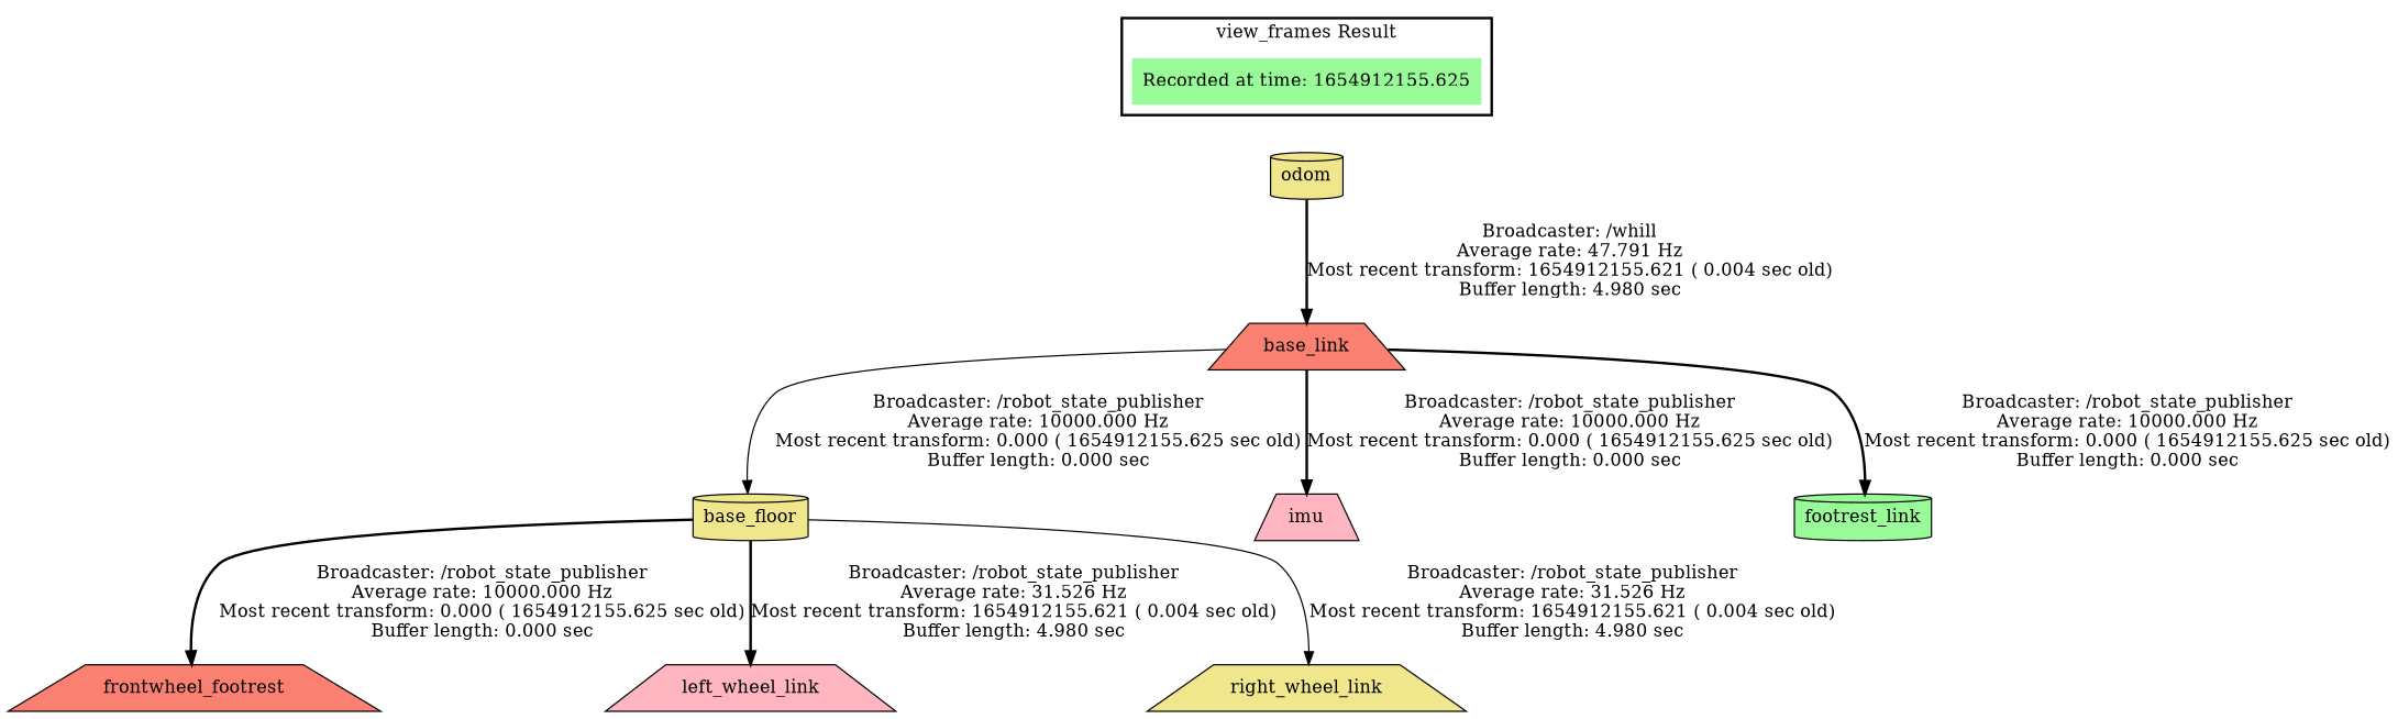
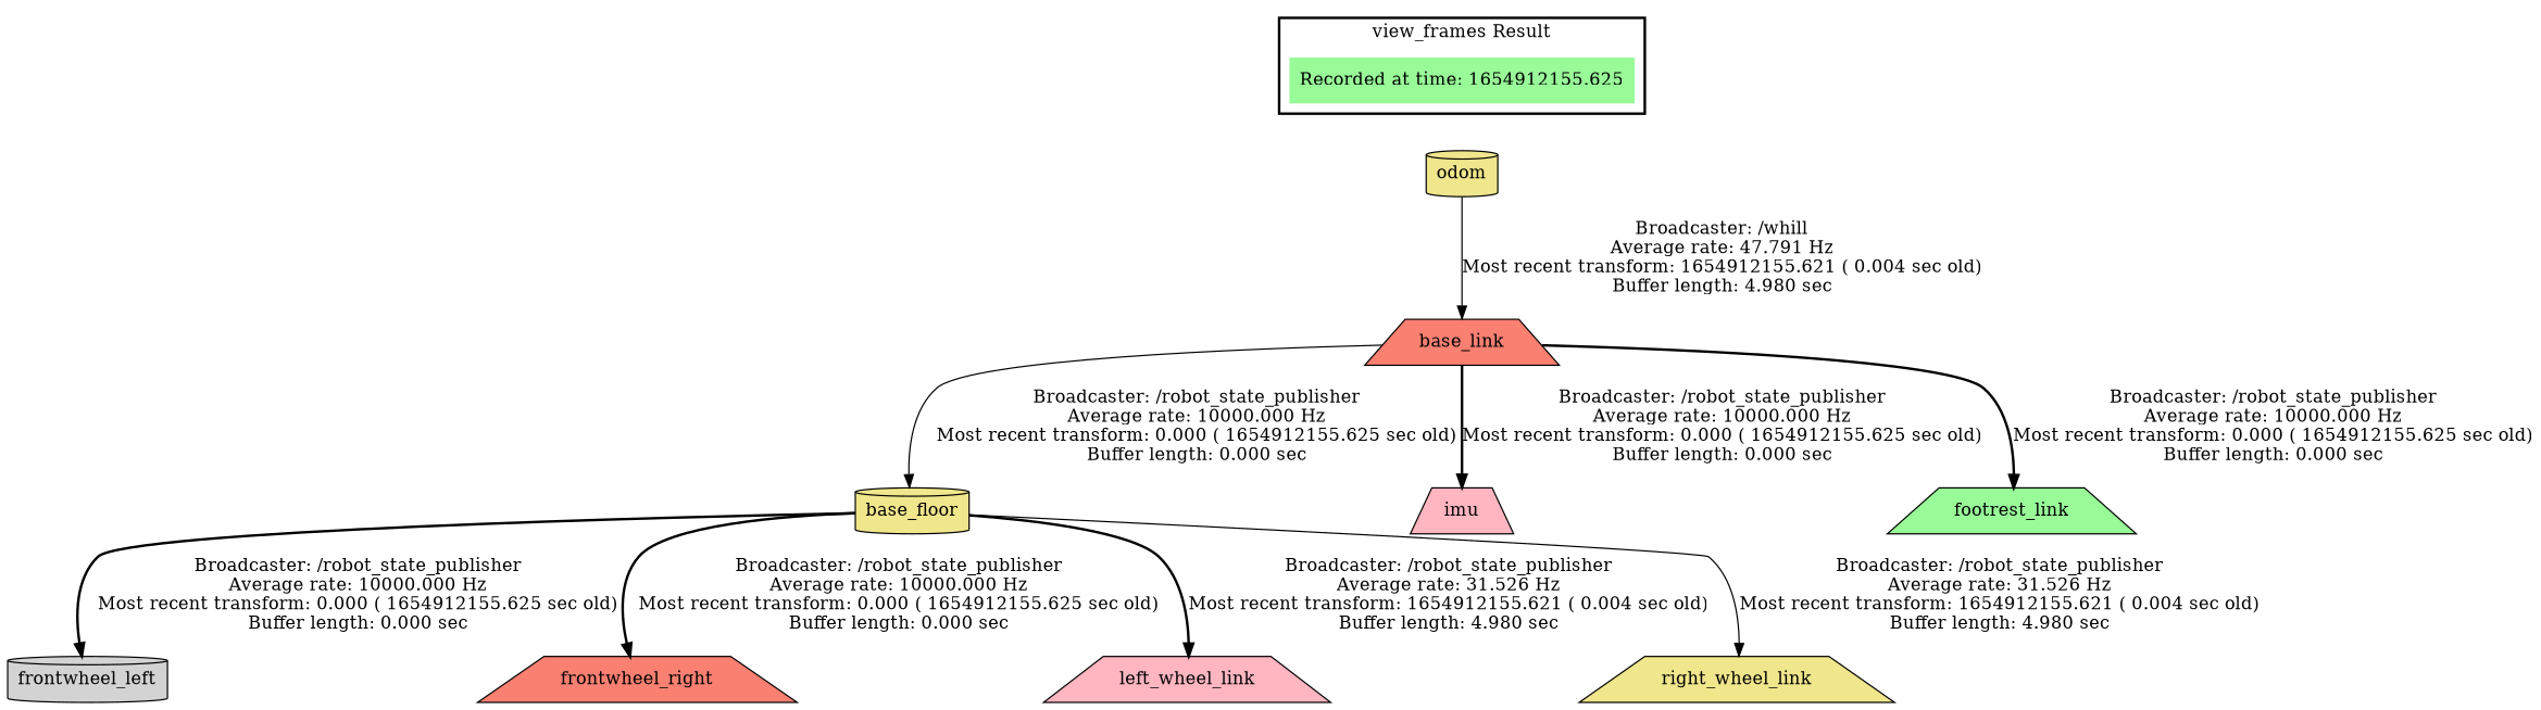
  digraph {
    node [fillcolor=khaki shape=trapezium style=filled]
    edge [style=bold]
    "Recorded at time: 1654912155.625" [fillcolor=palegreen shape=plaintext]
    odom [shape=cylinder]
    base_link [fillcolor=salmon]
    base_floor [shape=cylinder]
    imu [fillcolor=lightpink]
-   footrest_link [fillcolor=palegreen shape=cylinder]
-   frontwheel_right [fillcolor=salmon label=frontwheel_footrest]
+   footrest_link [fillcolor=palegreen]
+   frontwheel_left [fillcolor=lightgrey shape=cylinder]
+   frontwheel_right [fillcolor=salmon]
    left_wheel_link [fillcolor=lightpink]
    right_wheel_link
    subgraph cluster_1 {
      color=black
      label="view_frames Result"
      style=bold
      "Recorded at time: 1654912155.625"
    }
    "Recorded at time: 1654912155.625" -> odom [style=invis]
-   odom -> base_link [label="Broadcaster: /whill\nAverage rate: 47.791 Hz\nMost recent transform: 1654912155.621 ( 0.004 sec old)\nBuffer length: 4.980 sec\n"]
+   odom -> base_link [label="Broadcaster: /whill\nAverage rate: 47.791 Hz\nMost recent transform: 1654912155.621 ( 0.004 sec old)\nBuffer length: 4.980 sec\n" style=solid]
    base_link -> base_floor [label="Broadcaster: /robot_state_publisher\nAverage rate: 10000.000 Hz\nMost recent transform: 0.000 ( 1654912155.625 sec old)\nBuffer length: 0.000 sec\n" style=solid]
    base_link -> imu [label="Broadcaster: /robot_state_publisher\nAverage rate: 10000.000 Hz\nMost recent transform: 0.000 ( 1654912155.625 sec old)\nBuffer length: 0.000 sec\n"]
    base_link -> footrest_link [label="Broadcaster: /robot_state_publisher\nAverage rate: 10000.000 Hz\nMost recent transform: 0.000 ( 1654912155.625 sec old)\nBuffer length: 0.000 sec\n"]
+   base_floor -> frontwheel_left [label="Broadcaster: /robot_state_publisher\nAverage rate: 10000.000 Hz\nMost recent transform: 0.000 ( 1654912155.625 sec old)\nBuffer length: 0.000 sec\n"]
    base_floor -> frontwheel_right [label="Broadcaster: /robot_state_publisher\nAverage rate: 10000.000 Hz\nMost recent transform: 0.000 ( 1654912155.625 sec old)\nBuffer length: 0.000 sec\n"]
    base_floor -> left_wheel_link [label="Broadcaster: /robot_state_publisher\nAverage rate: 31.526 Hz\nMost recent transform: 1654912155.621 ( 0.004 sec old)\nBuffer length: 4.980 sec\n"]
    base_floor -> right_wheel_link [label="Broadcaster: /robot_state_publisher\nAverage rate: 31.526 Hz\nMost recent transform: 1654912155.621 ( 0.004 sec old)\nBuffer length: 4.980 sec\n" style=solid]
  }
